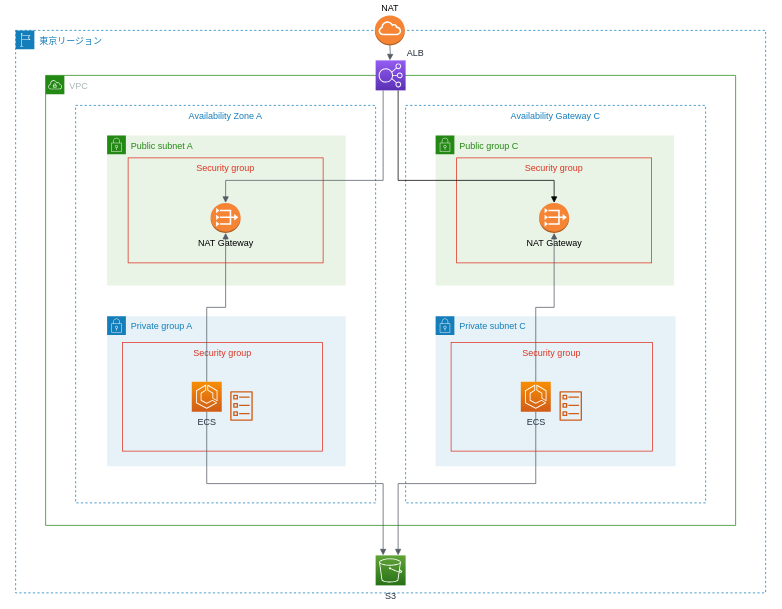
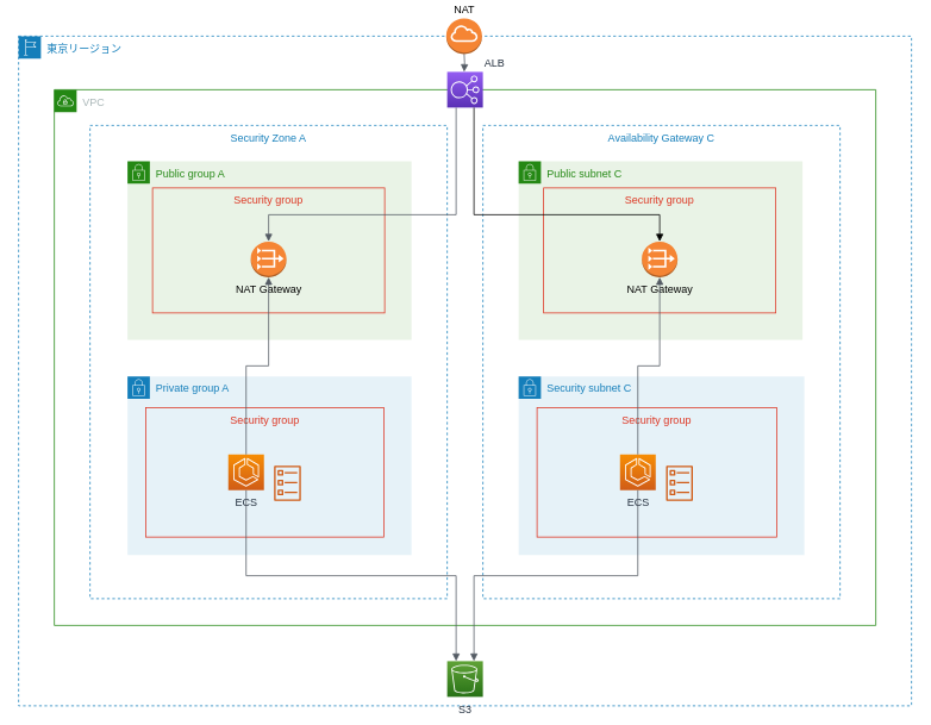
  <mxCell id="0" />
  <mxCell id="1" parent="0" />
  <mxCell id="2" value="VPC" style="points=[[0,0],[0.25,0],[0.5,0],[0.75,0],[1,0],[1,0.25],[1,0.5],[1,0.75],[1,1],[0.75,1],[0.5,1],[0.25,1],[0,1],[0,0.75],[0,0.5],[0,0.25]];outlineConnect=0;gradientColor=none;html=1;whiteSpace=wrap;fontSize=12;fontStyle=0;shape=mxgraph.aws4.group;grIcon=mxgraph.aws4.group_vpc;strokeColor=#248814;fillColor=none;verticalAlign=top;align=left;spacingLeft=30;fontColor=#AAB7B8;dashed=0;" vertex="1" parent="1"><mxGeometry x="60" y="100" width="920" height="600" as="geometry" /></mxCell>
  <mxCell id="3" value="東京リージョン" style="points=[[0,0],[0.25,0],[0.5,0],[0.75,0],[1,0],[1,0.25],[1,0.5],[1,0.75],[1,1],[0.75,1],[0.5,1],[0.25,1],[0,1],[0,0.75],[0,0.5],[0,0.25]];outlineConnect=0;gradientColor=none;html=1;whiteSpace=wrap;fontSize=12;fontStyle=0;shape=mxgraph.aws4.group;grIcon=mxgraph.aws4.group_region;strokeColor=#147EBA;fillColor=none;verticalAlign=top;align=left;spacingLeft=30;fontColor=#147EBA;dashed=1;" vertex="1" parent="1"><mxGeometry x="20" y="40" width="1000" height="750" as="geometry" /></mxCell>
- <mxCell id="4" value="Availability Zone A" style="fillColor=none;strokeColor=#147EBA;dashed=1;verticalAlign=top;fontStyle=0;fontColor=#147EBA;" vertex="1" parent="1"><mxGeometry x="100" y="140" width="400" height="530" as="geometry" /></mxCell>
+ <mxCell id="4" value="Security Zone A" style="fillColor=none;strokeColor=#147EBA;dashed=1;verticalAlign=top;fontStyle=0;fontColor=#147EBA;" vertex="1" parent="1"><mxGeometry x="100" y="140" width="400" height="530" as="geometry" /></mxCell>
  <mxCell id="5" value="Availability Gateway C" style="fillColor=none;strokeColor=#147EBA;dashed=1;verticalAlign=top;fontStyle=0;fontColor=#147EBA;" vertex="1" parent="1"><mxGeometry x="540" y="140" width="400" height="530" as="geometry" /></mxCell>
  <mxCell id="6" value="NAT" style="outlineConnect=0;dashed=0;verticalLabelPosition=top;verticalAlign=bottom;align=center;html=1;shape=mxgraph.aws3.internet_gateway;fillColor=#F58534;gradientColor=none;labelPosition=center;" vertex="1" parent="1"><mxGeometry x="499" y="20" width="40" height="40" as="geometry" /></mxCell>
  <mxCell id="7" value="" style="group" vertex="1" connectable="0" parent="1"><mxGeometry x="142" y="421" width="318" height="200" as="geometry" /></mxCell>
  <mxCell id="8" value="Private group A" style="points=[[0,0],[0.25,0],[0.5,0],[0.75,0],[1,0],[1,0.25],[1,0.5],[1,0.75],[1,1],[0.75,1],[0.5,1],[0.25,1],[0,1],[0,0.75],[0,0.5],[0,0.25]];outlineConnect=0;gradientColor=none;html=1;whiteSpace=wrap;fontSize=12;fontStyle=0;shape=mxgraph.aws4.group;grIcon=mxgraph.aws4.group_security_group;grStroke=0;strokeColor=#147EBA;fillColor=#E6F2F8;verticalAlign=top;align=left;spacingLeft=30;fontColor=#147EBA;dashed=0;" vertex="1" parent="7"><mxGeometry width="318" height="200" as="geometry" /></mxCell>
  <mxCell id="9" value="Security group" style="fillColor=none;strokeColor=#DD3522;verticalAlign=top;fontStyle=0;fontColor=#DD3522;" vertex="1" parent="7"><mxGeometry x="20.516" y="35" width="266.71" height="145" as="geometry" /></mxCell>
  <mxCell id="10" value="" style="group" vertex="1" connectable="0" parent="7"><mxGeometry x="112.839" y="87.5" width="82.065" height="52.16" as="geometry" /></mxCell>
  <mxCell id="11" value="ECS" style="points=[[0,0,0],[0.25,0,0],[0.5,0,0],[0.75,0,0],[1,0,0],[0,1,0],[0.25,1,0],[0.5,1,0],[0.75,1,0],[1,1,0],[0,0.25,0],[0,0.5,0],[0,0.75,0],[1,0.25,0],[1,0.5,0],[1,0.75,0]];outlineConnect=0;fontColor=#232F3E;gradientColor=#F78E04;gradientDirection=north;fillColor=#D05C17;strokeColor=#ffffff;dashed=0;verticalLabelPosition=bottom;verticalAlign=top;align=center;html=1;fontSize=12;fontStyle=0;aspect=fixed;shape=mxgraph.aws4.resourceIcon;resIcon=mxgraph.aws4.ecs;" vertex="1" parent="10"><mxGeometry width="40" height="40" as="geometry" /></mxCell>
  <mxCell id="12" value="" style="outlineConnect=0;fontColor=#232F3E;gradientColor=none;fillColor=#D05C17;strokeColor=none;dashed=0;verticalLabelPosition=bottom;verticalAlign=top;align=center;html=1;fontSize=12;fontStyle=0;aspect=fixed;pointerEvents=1;shape=mxgraph.aws4.ecs_task;" vertex="1" parent="10"><mxGeometry x="51.29" y="12.5" width="30" height="39.66" as="geometry" /></mxCell>
  <mxCell id="13" value="" style="group" vertex="1" connectable="0" parent="1"><mxGeometry x="580" y="421" width="320" height="200" as="geometry" /></mxCell>
- <mxCell id="14" value="Private subnet C" style="points=[[0,0],[0.25,0],[0.5,0],[0.75,0],[1,0],[1,0.25],[1,0.5],[1,0.75],[1,1],[0.75,1],[0.5,1],[0.25,1],[0,1],[0,0.75],[0,0.5],[0,0.25]];outlineConnect=0;gradientColor=none;html=1;whiteSpace=wrap;fontSize=12;fontStyle=0;shape=mxgraph.aws4.group;grIcon=mxgraph.aws4.group_security_group;grStroke=0;strokeColor=#147EBA;fillColor=#E6F2F8;verticalAlign=top;align=left;spacingLeft=30;fontColor=#147EBA;dashed=0;" vertex="1" parent="13"><mxGeometry width="320" height="200" as="geometry" /></mxCell>
+ <mxCell id="14" value="Security subnet C" style="points=[[0,0],[0.25,0],[0.5,0],[0.75,0],[1,0],[1,0.25],[1,0.5],[1,0.75],[1,1],[0.75,1],[0.5,1],[0.25,1],[0,1],[0,0.75],[0,0.5],[0,0.25]];outlineConnect=0;gradientColor=none;html=1;whiteSpace=wrap;fontSize=12;fontStyle=0;shape=mxgraph.aws4.group;grIcon=mxgraph.aws4.group_security_group;grStroke=0;strokeColor=#147EBA;fillColor=#E6F2F8;verticalAlign=top;align=left;spacingLeft=30;fontColor=#147EBA;dashed=0;" vertex="1" parent="13"><mxGeometry width="320" height="200" as="geometry" /></mxCell>
  <mxCell id="15" value="Security group" style="fillColor=none;strokeColor=#DD3522;verticalAlign=top;fontStyle=0;fontColor=#DD3522;" vertex="1" parent="13"><mxGeometry x="20.645" y="35" width="268.387" height="145" as="geometry" /></mxCell>
  <mxCell id="16" value="" style="group" vertex="1" connectable="0" parent="13"><mxGeometry x="113.548" y="87.5" width="82.581" height="52.16" as="geometry" /></mxCell>
  <mxCell id="17" value="ECS" style="points=[[0,0,0],[0.25,0,0],[0.5,0,0],[0.75,0,0],[1,0,0],[0,1,0],[0.25,1,0],[0.5,1,0],[0.75,1,0],[1,1,0],[0,0.25,0],[0,0.5,0],[0,0.75,0],[1,0.25,0],[1,0.5,0],[1,0.75,0]];outlineConnect=0;fontColor=#232F3E;gradientColor=#F78E04;gradientDirection=north;fillColor=#D05C17;strokeColor=#ffffff;dashed=0;verticalLabelPosition=bottom;verticalAlign=top;align=center;html=1;fontSize=12;fontStyle=0;aspect=fixed;shape=mxgraph.aws4.resourceIcon;resIcon=mxgraph.aws4.ecs;" vertex="1" parent="16"><mxGeometry width="40" height="40" as="geometry" /></mxCell>
  <mxCell id="18" value="" style="outlineConnect=0;fontColor=#232F3E;gradientColor=none;fillColor=#D05C17;strokeColor=none;dashed=0;verticalLabelPosition=bottom;verticalAlign=top;align=center;html=1;fontSize=12;fontStyle=0;aspect=fixed;pointerEvents=1;shape=mxgraph.aws4.ecs_task;" vertex="1" parent="16"><mxGeometry x="51.613" y="12.5" width="30" height="39.66" as="geometry" /></mxCell>
  <mxCell id="19" value="" style="group" vertex="1" connectable="0" parent="1"><mxGeometry x="142" y="180" width="318" height="200" as="geometry" /></mxCell>
- <mxCell id="20" value="Public subnet A" style="points=[[0,0],[0.25,0],[0.5,0],[0.75,0],[1,0],[1,0.25],[1,0.5],[1,0.75],[1,1],[0.75,1],[0.5,1],[0.25,1],[0,1],[0,0.75],[0,0.5],[0,0.25]];outlineConnect=0;gradientColor=none;html=1;whiteSpace=wrap;fontSize=12;fontStyle=0;shape=mxgraph.aws4.group;grIcon=mxgraph.aws4.group_security_group;grStroke=0;strokeColor=#248814;fillColor=#E9F3E6;verticalAlign=top;align=left;spacingLeft=30;fontColor=#248814;dashed=0;" vertex="1" parent="19"><mxGeometry width="318" height="200" as="geometry" /></mxCell>
+ <mxCell id="20" value="Public group A" style="points=[[0,0],[0.25,0],[0.5,0],[0.75,0],[1,0],[1,0.25],[1,0.5],[1,0.75],[1,1],[0.75,1],[0.5,1],[0.25,1],[0,1],[0,0.75],[0,0.5],[0,0.25]];outlineConnect=0;gradientColor=none;html=1;whiteSpace=wrap;fontSize=12;fontStyle=0;shape=mxgraph.aws4.group;grIcon=mxgraph.aws4.group_security_group;grStroke=0;strokeColor=#248814;fillColor=#E9F3E6;verticalAlign=top;align=left;spacingLeft=30;fontColor=#248814;dashed=0;" vertex="1" parent="19"><mxGeometry width="318" height="200" as="geometry" /></mxCell>
  <mxCell id="21" value="Security group" style="fillColor=none;strokeColor=#DD3522;verticalAlign=top;fontStyle=0;fontColor=#DD3522;" vertex="1" parent="19"><mxGeometry x="28" y="30" width="260" height="140" as="geometry" /></mxCell>
  <mxCell id="22" value="NAT Gateway" style="outlineConnect=0;dashed=0;verticalLabelPosition=bottom;verticalAlign=top;align=center;html=1;shape=mxgraph.aws3.vpc_nat_gateway;fillColor=#F58534;gradientColor=none;" vertex="1" parent="19"><mxGeometry x="138" y="90" width="40" height="40" as="geometry" /></mxCell>
  <mxCell id="23" value="" style="group" vertex="1" connectable="0" parent="1"><mxGeometry x="580" y="180" width="318" height="200" as="geometry" /></mxCell>
- <mxCell id="24" value="Public group C" style="points=[[0,0],[0.25,0],[0.5,0],[0.75,0],[1,0],[1,0.25],[1,0.5],[1,0.75],[1,1],[0.75,1],[0.5,1],[0.25,1],[0,1],[0,0.75],[0,0.5],[0,0.25]];outlineConnect=0;gradientColor=none;html=1;whiteSpace=wrap;fontSize=12;fontStyle=0;shape=mxgraph.aws4.group;grIcon=mxgraph.aws4.group_security_group;grStroke=0;strokeColor=#248814;fillColor=#E9F3E6;verticalAlign=top;align=left;spacingLeft=30;fontColor=#248814;dashed=0;" vertex="1" parent="23"><mxGeometry width="318" height="200" as="geometry" /></mxCell>
+ <mxCell id="24" value="Public subnet C" style="points=[[0,0],[0.25,0],[0.5,0],[0.75,0],[1,0],[1,0.25],[1,0.5],[1,0.75],[1,1],[0.75,1],[0.5,1],[0.25,1],[0,1],[0,0.75],[0,0.5],[0,0.25]];outlineConnect=0;gradientColor=none;html=1;whiteSpace=wrap;fontSize=12;fontStyle=0;shape=mxgraph.aws4.group;grIcon=mxgraph.aws4.group_security_group;grStroke=0;strokeColor=#248814;fillColor=#E9F3E6;verticalAlign=top;align=left;spacingLeft=30;fontColor=#248814;dashed=0;" vertex="1" parent="23"><mxGeometry width="318" height="200" as="geometry" /></mxCell>
  <mxCell id="25" value="Security group" style="fillColor=none;strokeColor=#DD3522;verticalAlign=top;fontStyle=0;fontColor=#DD3522;" vertex="1" parent="23"><mxGeometry x="28" y="30" width="260" height="140" as="geometry" /></mxCell>
  <mxCell id="26" value="NAT Gateway" style="outlineConnect=0;dashed=0;verticalLabelPosition=bottom;verticalAlign=top;align=center;html=1;shape=mxgraph.aws3.vpc_nat_gateway;fillColor=#F58534;gradientColor=none;" vertex="1" parent="23"><mxGeometry x="138" y="90" width="40" height="40" as="geometry" /></mxCell>
  <mxCell id="27" value="" style="edgeStyle=orthogonalEdgeStyle;html=1;endArrow=none;elbow=vertical;startArrow=block;startFill=1;strokeColor=#545B64;rounded=0;exitX=0.5;exitY=1;exitDx=0;exitDy=0;exitPerimeter=0;entryX=0.5;entryY=0;entryDx=0;entryDy=0;entryPerimeter=0;" edge="1" parent="1" source="22" target="11"><mxGeometry width="100" relative="1" as="geometry"><mxPoint x="430" y="430" as="sourcePoint" /><mxPoint x="530" y="430" as="targetPoint" /></mxGeometry></mxCell>
  <mxCell id="28" value="" style="edgeStyle=orthogonalEdgeStyle;html=1;endArrow=none;elbow=vertical;startArrow=block;startFill=1;strokeColor=#545B64;rounded=0;exitX=0.5;exitY=1;exitDx=0;exitDy=0;exitPerimeter=0;entryX=0.5;entryY=0;entryDx=0;entryDy=0;entryPerimeter=0;" edge="1" parent="1" source="26" target="17"><mxGeometry width="100" relative="1" as="geometry"><mxPoint x="310" y="320" as="sourcePoint" /><mxPoint x="284.839" y="518.5" as="targetPoint" /></mxGeometry></mxCell>
  <mxCell id="29" value="ALB" style="points=[[0,0,0],[0.25,0,0],[0.5,0,0],[0.75,0,0],[1,0,0],[0,1,0],[0.25,1,0],[0.5,1,0],[0.75,1,0],[1,1,0],[0,0.25,0],[0,0.5,0],[0,0.75,0],[1,0.25,0],[1,0.5,0],[1,0.75,0]];outlineConnect=0;fontColor=#232F3E;gradientColor=#945DF2;gradientDirection=north;fillColor=#5A30B5;strokeColor=#ffffff;dashed=0;verticalLabelPosition=top;verticalAlign=bottom;align=left;html=1;fontSize=12;fontStyle=0;aspect=fixed;shape=mxgraph.aws4.resourceIcon;resIcon=mxgraph.aws4.elastic_load_balancing;labelPosition=right;" vertex="1" parent="1"><mxGeometry x="500" y="80" width="40" height="40" as="geometry" /></mxCell>
  <mxCell id="30" value="" style="edgeStyle=orthogonalEdgeStyle;html=1;endArrow=none;elbow=vertical;startArrow=block;startFill=1;strokeColor=#545B64;rounded=0;entryX=0.5;entryY=1;entryDx=0;entryDy=0;entryPerimeter=0;" edge="1" parent="1" target="6"><mxGeometry width="100" relative="1" as="geometry"><mxPoint x="519" y="80" as="sourcePoint" /><mxPoint x="530" y="140" as="targetPoint" /></mxGeometry></mxCell>
  <mxCell id="31" value="" style="edgeStyle=orthogonalEdgeStyle;html=1;endArrow=none;elbow=vertical;startArrow=block;startFill=1;strokeColor=#545B64;rounded=0;entryX=0.25;entryY=1;entryDx=0;entryDy=0;entryPerimeter=0;exitX=0.5;exitY=0;exitDx=0;exitDy=0;exitPerimeter=0;" edge="1" parent="1" source="22" target="29"><mxGeometry width="100" relative="1" as="geometry"><mxPoint x="430" y="140" as="sourcePoint" /><mxPoint x="530" y="140" as="targetPoint" /><Array as="points"><mxPoint x="300" y="240" /><mxPoint x="510" y="240" /></Array></mxGeometry></mxCell>
  <mxCell id="32" value="" style="edgeStyle=orthogonalEdgeStyle;html=1;endArrow=none;elbow=vertical;startArrow=block;startFill=1;rounded=0;exitX=0.5;exitY=0;exitDx=0;exitDy=0;exitPerimeter=0;entryX=0.75;entryY=1;entryDx=0;entryDy=0;entryPerimeter=0;" edge="1" parent="1" source="26" target="29"><mxGeometry width="100" relative="1" as="geometry"><mxPoint x="430" y="140" as="sourcePoint" /><mxPoint x="520" y="120" as="targetPoint" /><Array as="points"><mxPoint x="738" y="240" /><mxPoint x="530" y="240" /></Array></mxGeometry></mxCell>
  <mxCell id="33" value="S3" style="points=[[0,0,0],[0.25,0,0],[0.5,0,0],[0.75,0,0],[1,0,0],[0,1,0],[0.25,1,0],[0.5,1,0],[0.75,1,0],[1,1,0],[0,0.25,0],[0,0.5,0],[0,0.75,0],[1,0.25,0],[1,0.5,0],[1,0.75,0]];outlineConnect=0;fontColor=#232F3E;gradientColor=#60A337;gradientDirection=north;fillColor=#277116;strokeColor=#ffffff;dashed=0;verticalLabelPosition=bottom;verticalAlign=top;align=center;html=1;fontSize=12;fontStyle=0;aspect=fixed;shape=mxgraph.aws4.resourceIcon;resIcon=mxgraph.aws4.s3;" vertex="1" parent="1"><mxGeometry x="500" y="740" width="40" height="40" as="geometry" /></mxCell>
  <mxCell id="34" value="" style="edgeStyle=orthogonalEdgeStyle;html=1;endArrow=none;elbow=vertical;startArrow=block;startFill=1;strokeColor=#545B64;rounded=0;entryX=0.5;entryY=1;entryDx=0;entryDy=0;entryPerimeter=0;exitX=0.25;exitY=0;exitDx=0;exitDy=0;exitPerimeter=0;" edge="1" parent="1" source="33" target="11"><mxGeometry width="100" relative="1" as="geometry"><mxPoint x="430" y="430" as="sourcePoint" /><mxPoint x="530" y="430" as="targetPoint" /></mxGeometry></mxCell>
  <mxCell id="35" value="" style="edgeStyle=orthogonalEdgeStyle;html=1;endArrow=none;elbow=vertical;startArrow=block;startFill=1;strokeColor=#545B64;rounded=0;entryX=0.5;entryY=1;entryDx=0;entryDy=0;entryPerimeter=0;exitX=0.75;exitY=0;exitDx=0;exitDy=0;exitPerimeter=0;" edge="1" parent="1" source="33" target="17"><mxGeometry width="100" relative="1" as="geometry"><mxPoint x="430" y="430" as="sourcePoint" /><mxPoint x="530" y="430" as="targetPoint" /></mxGeometry></mxCell>
